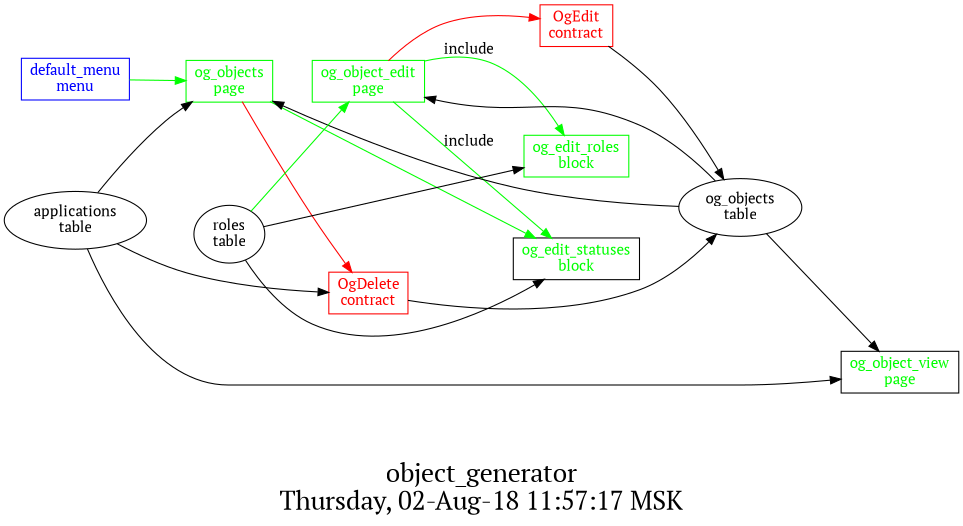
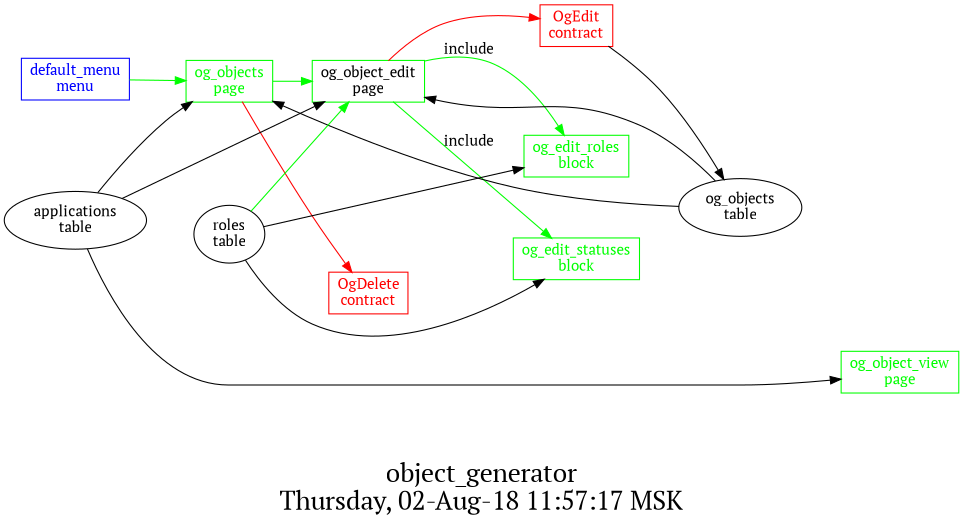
  digraph {
    fontname="PT Serif"
    fontsize=24
    label="object_generator\nThursday, 02-Aug-18 11:57:17 MSK"
    nojustify=true
    ordering=out
    rankdir=LR
    node [color=green fontcolor=green fontname="PT Serif" group=pages shape=record]
    edge [fontname="PT Serif"]
    "default_menu\nmenu" [color=blue fontcolor=blue group=menus]
    "og_objects\npage"
-   "og_object_edit\npage"
+   "og_object_edit\npage" [fontcolor=black]
    "OgDelete\ncontract" [color=red fontcolor=red group=contracts]
    "OgEdit\ncontract" [color=red fontcolor=red group=contracts]
    "og_edit_roles\nblock" [group=blocks]
-   "og_edit_statuses\nblock" [color=black group=blocks]
+   "og_edit_statuses\nblock" [group=blocks]
    "og_objects\ntable" [group=tables color="" fontcolor="" shape=""]
-   "og_object_view\npage" [color=black]
+   "og_object_view\npage"
    "applications\ntable" [color="" fontcolor="" group="" shape=""]
    "roles\ntable" [color="" fontcolor="" group="" shape=""]
    "default_menu\nmenu" -> "og_objects\npage" [color=green]
-   "og_objects\npage" -> "og_edit_statuses\nblock" [color=green]
+   "og_objects\npage" -> "og_object_edit\npage" [color=green]
    "og_objects\npage" -> "OgDelete\ncontract" [color=red]
    "og_object_edit\npage" -> "OgEdit\ncontract" [color=red]
    "og_object_edit\npage" -> "og_edit_roles\nblock" [color=green label=include]
    "og_object_edit\npage" -> "og_edit_statuses\nblock" [color=green label=include]
-   "OgDelete\ncontract" -> "og_objects\ntable"
    "OgEdit\ncontract" -> "og_objects\ntable"
    "og_objects\ntable" -> "og_objects\npage"
    "og_objects\ntable" -> "og_object_edit\npage"
-   "og_objects\ntable" -> "og_object_view\npage"
    "applications\ntable" -> "og_objects\npage"
-   "applications\ntable" -> "OgDelete\ncontract"
+   "applications\ntable" -> "og_object_edit\npage"
    "applications\ntable" -> "og_object_view\npage"
    "roles\ntable" -> "og_object_edit\npage" [color=green]
    "roles\ntable" -> "og_edit_roles\nblock"
    "roles\ntable" -> "og_edit_statuses\nblock"
  }
